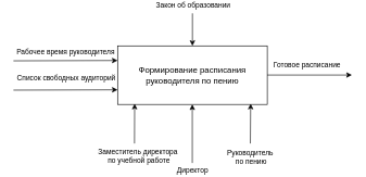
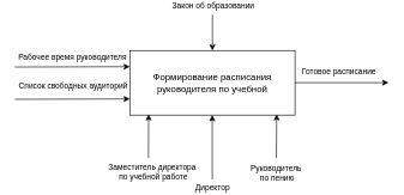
  <mxCell id="0" />
  <mxCell id="1" parent="0" />
- <mxCell id="2" value="&lt;font style=&quot;font-size: 13px;&quot;&gt;Формирование расписания руководителя по пению&lt;/font&gt;" style="rounded=0;whiteSpace=wrap;html=1;" vertex="1" parent="1"><mxGeometry x="180" y="70" width="230" height="90" as="geometry" /></mxCell>
+ <mxCell id="2" value="&lt;font style=&quot;font-size: 13px;&quot;&gt;Формирование расписания руководителя по учебной&lt;/font&gt;" style="rounded=0;whiteSpace=wrap;html=1;" vertex="1" parent="1"><mxGeometry x="180" y="70" width="230" height="90" as="geometry" /></mxCell>
  <mxCell id="3" value="" style="endArrow=classic;html=1;rounded=0;entryX=0.5;entryY=0;entryDx=0;entryDy=0;" edge="1" parent="1" target="2"><mxGeometry width="50" height="50" relative="1" as="geometry"><mxPoint x="295" y="20" as="sourcePoint" /><mxPoint x="290" y="100" as="targetPoint" /></mxGeometry></mxCell>
  <mxCell id="4" value="Закон об образовании" style="edgeLabel;html=1;align=center;verticalAlign=middle;resizable=0;points=[];" vertex="1" connectable="0" parent="3"><mxGeometry x="-0.313" relative="1" as="geometry"><mxPoint y="-30" as="offset" /></mxGeometry></mxCell>
  <mxCell id="5" value="" style="endArrow=classic;html=1;rounded=0;exitX=1;exitY=0.5;exitDx=0;exitDy=0;" edge="1" parent="1"><mxGeometry width="50" height="50" relative="1" as="geometry"><mxPoint x="410" y="114.8" as="sourcePoint" /><mxPoint x="540" y="114.8" as="targetPoint" /></mxGeometry></mxCell>
  <mxCell id="6" value="Готовое расписание" style="edgeLabel;html=1;align=center;verticalAlign=middle;resizable=0;points=[];" vertex="1" connectable="0" parent="5"><mxGeometry x="-0.148" y="1" relative="1" as="geometry"><mxPoint x="5" y="-14" as="offset" /></mxGeometry></mxCell>
  <mxCell id="7" value="" style="endArrow=classic;html=1;rounded=0;entryX=0;entryY=0.75;entryDx=0;entryDy=0;" edge="1" parent="1" target="2"><mxGeometry width="50" height="50" relative="1" as="geometry"><mxPoint x="20" y="138" as="sourcePoint" /><mxPoint x="180" y="138" as="targetPoint" /></mxGeometry></mxCell>
  <mxCell id="8" value="Список свободных аудиторий" style="edgeLabel;html=1;align=center;verticalAlign=middle;resizable=0;points=[];" vertex="1" connectable="0" parent="7"><mxGeometry x="-0.138" y="-1" relative="1" as="geometry"><mxPoint x="11" y="-19" as="offset" /></mxGeometry></mxCell>
  <mxCell id="9" value="" style="endArrow=classic;html=1;rounded=0;entryX=0;entryY=0.25;entryDx=0;entryDy=0;" edge="1" parent="1" target="2"><mxGeometry width="50" height="50" relative="1" as="geometry"><mxPoint x="20" y="93" as="sourcePoint" /><mxPoint x="260" y="150" as="targetPoint" /></mxGeometry></mxCell>
  <mxCell id="10" value="Рабочее время руководителя" style="edgeLabel;html=1;align=center;verticalAlign=middle;resizable=0;points=[];" vertex="1" connectable="0" parent="9"><mxGeometry x="-0.15" y="1" relative="1" as="geometry"><mxPoint x="12" y="-12" as="offset" /></mxGeometry></mxCell>
  <mxCell id="11" value="" style="endArrow=classic;html=1;rounded=0;entryX=0.114;entryY=0.988;entryDx=0;entryDy=0;entryPerimeter=0;" edge="1" parent="1" target="2"><mxGeometry width="50" height="50" relative="1" as="geometry"><mxPoint x="206" y="220" as="sourcePoint" /><mxPoint x="260" y="150" as="targetPoint" /></mxGeometry></mxCell>
  <mxCell id="12" value="Заместитель директора&lt;br&gt;&amp;nbsp;по учебной работе" style="edgeLabel;html=1;align=center;verticalAlign=middle;resizable=0;points=[];" vertex="1" connectable="0" parent="11"><mxGeometry x="-0.761" y="1" relative="1" as="geometry"><mxPoint x="5" y="27" as="offset" /></mxGeometry></mxCell>
  <mxCell id="13" value="" style="endArrow=classic;html=1;rounded=0;entryX=0.5;entryY=1;entryDx=0;entryDy=0;" edge="1" parent="1"><mxGeometry width="50" height="50" relative="1" as="geometry"><mxPoint x="294.8" y="250" as="sourcePoint" /><mxPoint x="294.8" y="160" as="targetPoint" /></mxGeometry></mxCell>
  <mxCell id="14" value="Директор" style="edgeLabel;html=1;align=center;verticalAlign=middle;resizable=0;points=[];" vertex="1" connectable="0" parent="13"><mxGeometry x="-0.738" relative="1" as="geometry"><mxPoint y="22" as="offset" /></mxGeometry></mxCell>
  <mxCell id="15" value="" style="endArrow=classic;html=1;rounded=0;entryX=0.889;entryY=0.988;entryDx=0;entryDy=0;entryPerimeter=0;" edge="1" parent="1" target="2"><mxGeometry width="50" height="50" relative="1" as="geometry"><mxPoint x="384" y="220" as="sourcePoint" /><mxPoint x="260" y="150" as="targetPoint" /></mxGeometry></mxCell>
  <mxCell id="16" value="Руководитель&amp;nbsp;&lt;div&gt;по пению&lt;/div&gt;" style="edgeLabel;html=1;align=center;verticalAlign=middle;resizable=0;points=[];" vertex="1" connectable="0" parent="15"><mxGeometry x="-0.255" relative="1" as="geometry"><mxPoint y="43" as="offset" /></mxGeometry></mxCell>
